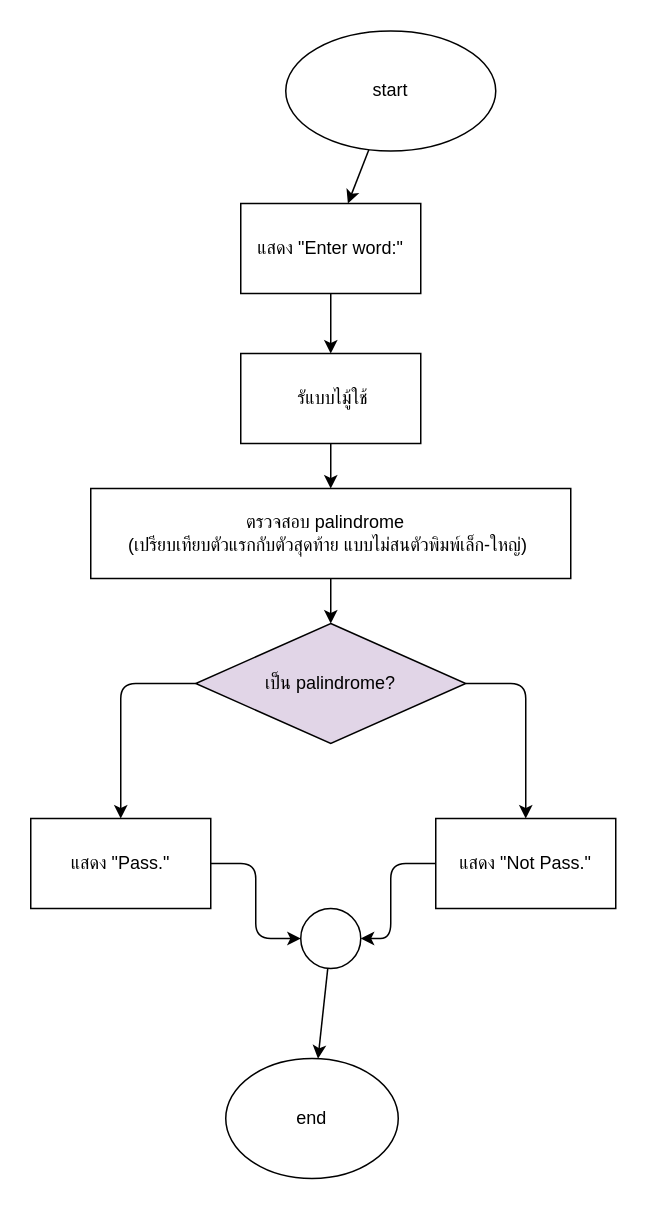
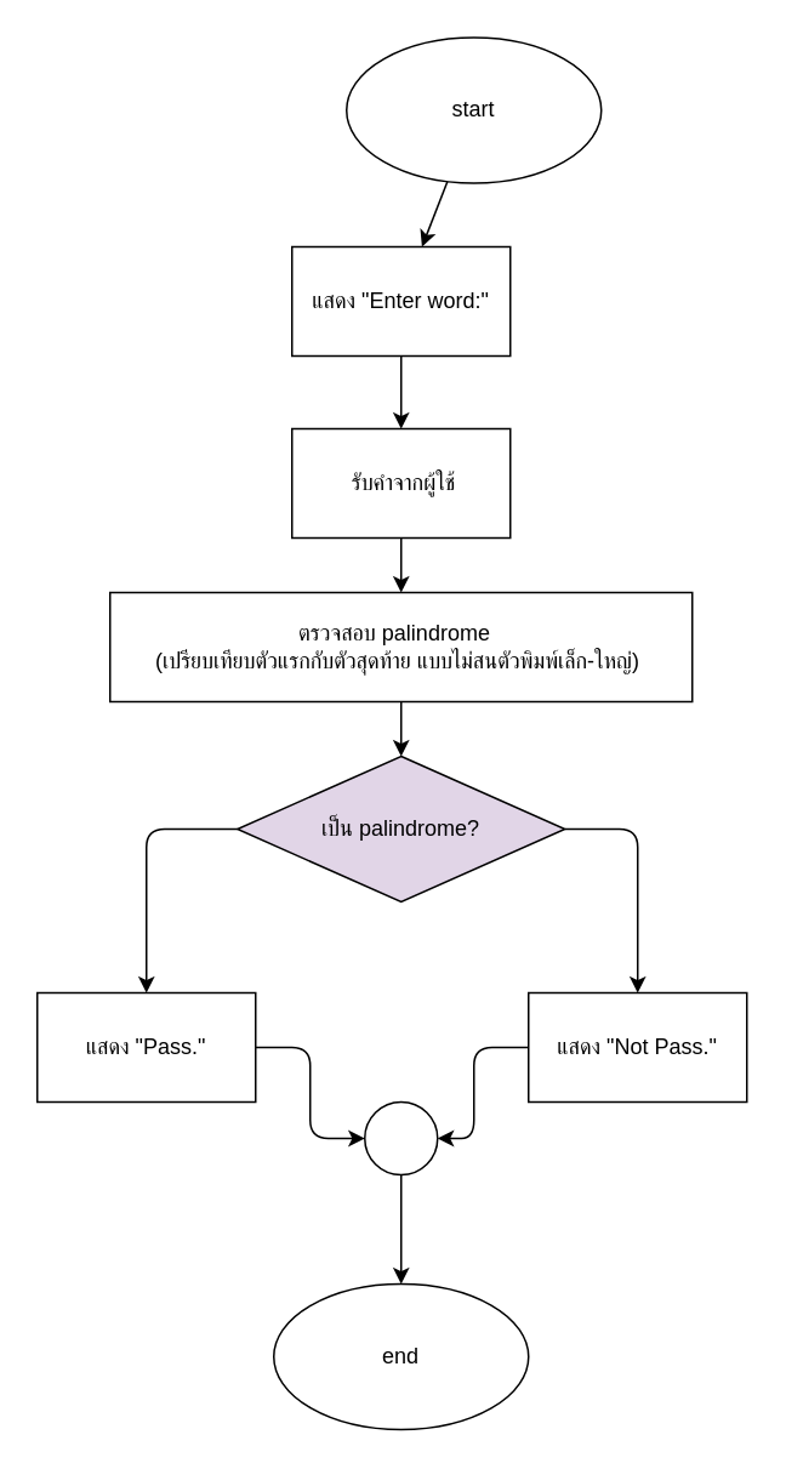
  <mxCell id="0" />
  <mxCell id="1" parent="0" />
  <mxCell id="2" value="" style="edgeStyle=none;html=1;" edge="1" parent="1" source="3" target="5"><mxGeometry relative="1" as="geometry" /></mxCell>
  <mxCell id="3" value="start" style="ellipse;whiteSpace=wrap;html=1;" vertex="1" parent="1"><mxGeometry x="190" y="20" width="140" height="80" as="geometry" /></mxCell>
  <mxCell id="4" value="" style="edgeStyle=none;html=1;" edge="1" parent="1" source="5" target="7"><mxGeometry relative="1" as="geometry" /></mxCell>
  <mxCell id="5" value="แสดง &quot;Enter word:&quot;" style="rounded=0;whiteSpace=wrap;html=1;" vertex="1" parent="1"><mxGeometry x="160" y="135" width="120" height="60" as="geometry" /></mxCell>
  <mxCell id="6" value="" style="edgeStyle=none;html=1;" edge="1" parent="1" source="7" target="9"><mxGeometry relative="1" as="geometry" /></mxCell>
- <mxCell id="7" value="&amp;nbsp;รัแบบไมู้ใช้" style="rounded=0;whiteSpace=wrap;html=1;" vertex="1" parent="1"><mxGeometry x="160" y="235" width="120" height="60" as="geometry" /></mxCell>
+ <mxCell id="7" value="&amp;nbsp;รับคำจากผู้ใช้" style="rounded=0;whiteSpace=wrap;html=1;" vertex="1" parent="1"><mxGeometry x="160" y="235" width="120" height="60" as="geometry" /></mxCell>
  <mxCell id="8" value="" style="edgeStyle=none;html=1;" edge="1" parent="1" source="9" target="12"><mxGeometry relative="1" as="geometry" /></mxCell>
  <mxCell id="9" value="&lt;div&gt;&lt;font color=&quot;#000000&quot;&gt;ตรวจสอบ palindrome&amp;nbsp;&amp;nbsp;&lt;/font&gt;&lt;/div&gt;&lt;div&gt;&lt;font color=&quot;#000000&quot;&gt;(เปรียบเทียบตัวแรกกับตัวสุดท้าย&amp;nbsp;&lt;/font&gt;&lt;span style=&quot;background-color: transparent;&quot;&gt;แบบไม่สนตัวพิมพ์เล็ก-ใหญ่)&amp;nbsp;&lt;/span&gt;&lt;/div&gt;" style="rounded=0;whiteSpace=wrap;html=1;" vertex="1" parent="1"><mxGeometry x="60" y="325" width="320" height="60" as="geometry" /></mxCell>
  <mxCell id="10" style="edgeStyle=none;html=1;entryX=0.5;entryY=0;entryDx=0;entryDy=0;" edge="1" parent="1" source="12" target="14"><mxGeometry relative="1" as="geometry"><Array as="points"><mxPoint x="80" y="455" /></Array></mxGeometry></mxCell>
  <mxCell id="11" style="edgeStyle=none;html=1;entryX=0.5;entryY=0;entryDx=0;entryDy=0;" edge="1" parent="1" source="12" target="16"><mxGeometry relative="1" as="geometry"><Array as="points"><mxPoint x="350" y="455" /></Array></mxGeometry></mxCell>
  <mxCell id="12" value="เป็น palindrome?" style="rhombus;whiteSpace=wrap;html=1;fillColor=#e1d5e7;" vertex="1" parent="1"><mxGeometry x="130" y="415" width="180" height="80" as="geometry" /></mxCell>
  <mxCell id="13" style="edgeStyle=none;html=1;entryX=0;entryY=0.5;entryDx=0;entryDy=0;" edge="1" parent="1" source="14" target="19"><mxGeometry relative="1" as="geometry"><Array as="points"><mxPoint x="170" y="575" /><mxPoint x="170" y="625" /></Array></mxGeometry></mxCell>
  <mxCell id="14" value="แสดง &quot;Pass.&quot;" style="rounded=0;whiteSpace=wrap;html=1;" vertex="1" parent="1"><mxGeometry x="20" y="545" width="120" height="60" as="geometry" /></mxCell>
  <mxCell id="15" style="edgeStyle=none;html=1;entryX=1;entryY=0.5;entryDx=0;entryDy=0;" edge="1" parent="1" source="16" target="19"><mxGeometry relative="1" as="geometry"><Array as="points"><mxPoint x="260" y="575" /><mxPoint x="260" y="625" /></Array></mxGeometry></mxCell>
  <mxCell id="16" value="แสดง &quot;Not Pass.&quot;" style="rounded=0;whiteSpace=wrap;html=1;" vertex="1" parent="1"><mxGeometry x="290" y="545" width="120" height="60" as="geometry" /></mxCell>
- <mxCell id="17" value="end" style="ellipse;whiteSpace=wrap;html=1;" vertex="1" parent="1"><mxGeometry x="150" y="705" width="115" height="80" as="geometry" /></mxCell>
+ <mxCell id="17" value="end" style="ellipse;whiteSpace=wrap;html=1;" vertex="1" parent="1"><mxGeometry x="150" y="705" width="140" height="80" as="geometry" /></mxCell>
  <mxCell id="18" value="" style="edgeStyle=none;html=1;" edge="1" parent="1" source="19" target="17"><mxGeometry relative="1" as="geometry" /></mxCell>
  <mxCell id="19" value="" style="ellipse;whiteSpace=wrap;html=1;aspect=fixed;" vertex="1" parent="1"><mxGeometry x="200" y="605" width="40" height="40" as="geometry" /></mxCell>
